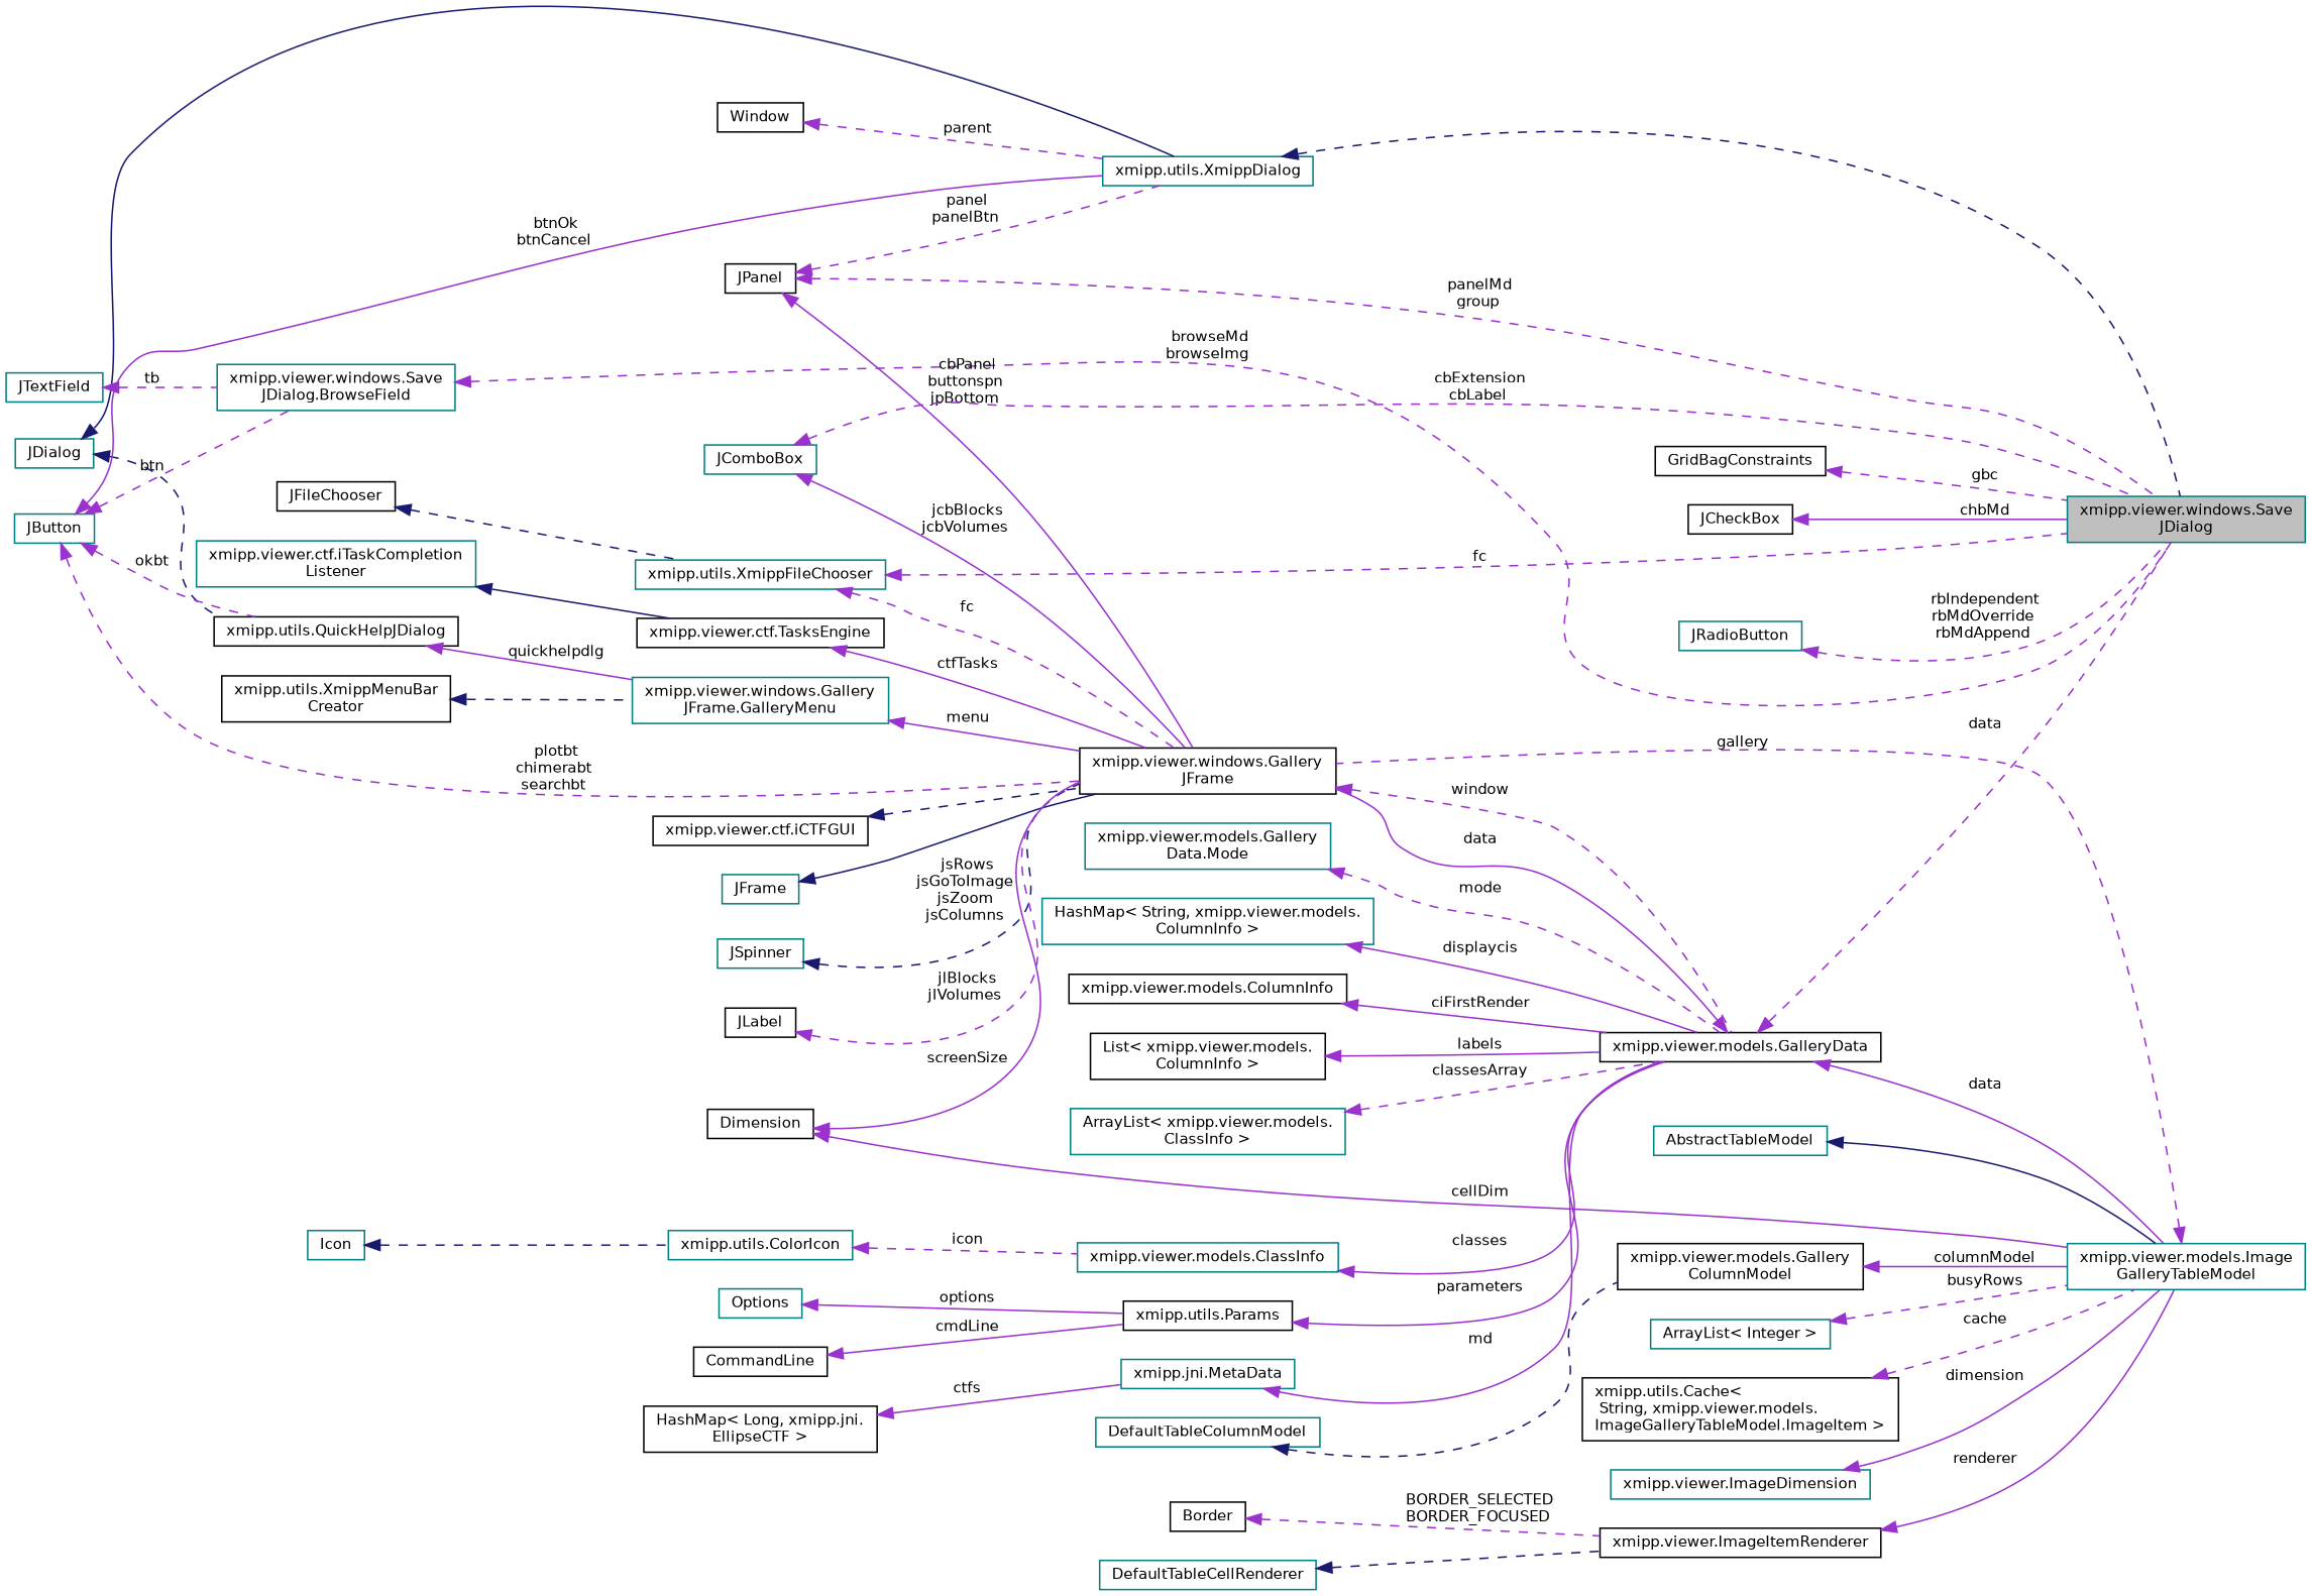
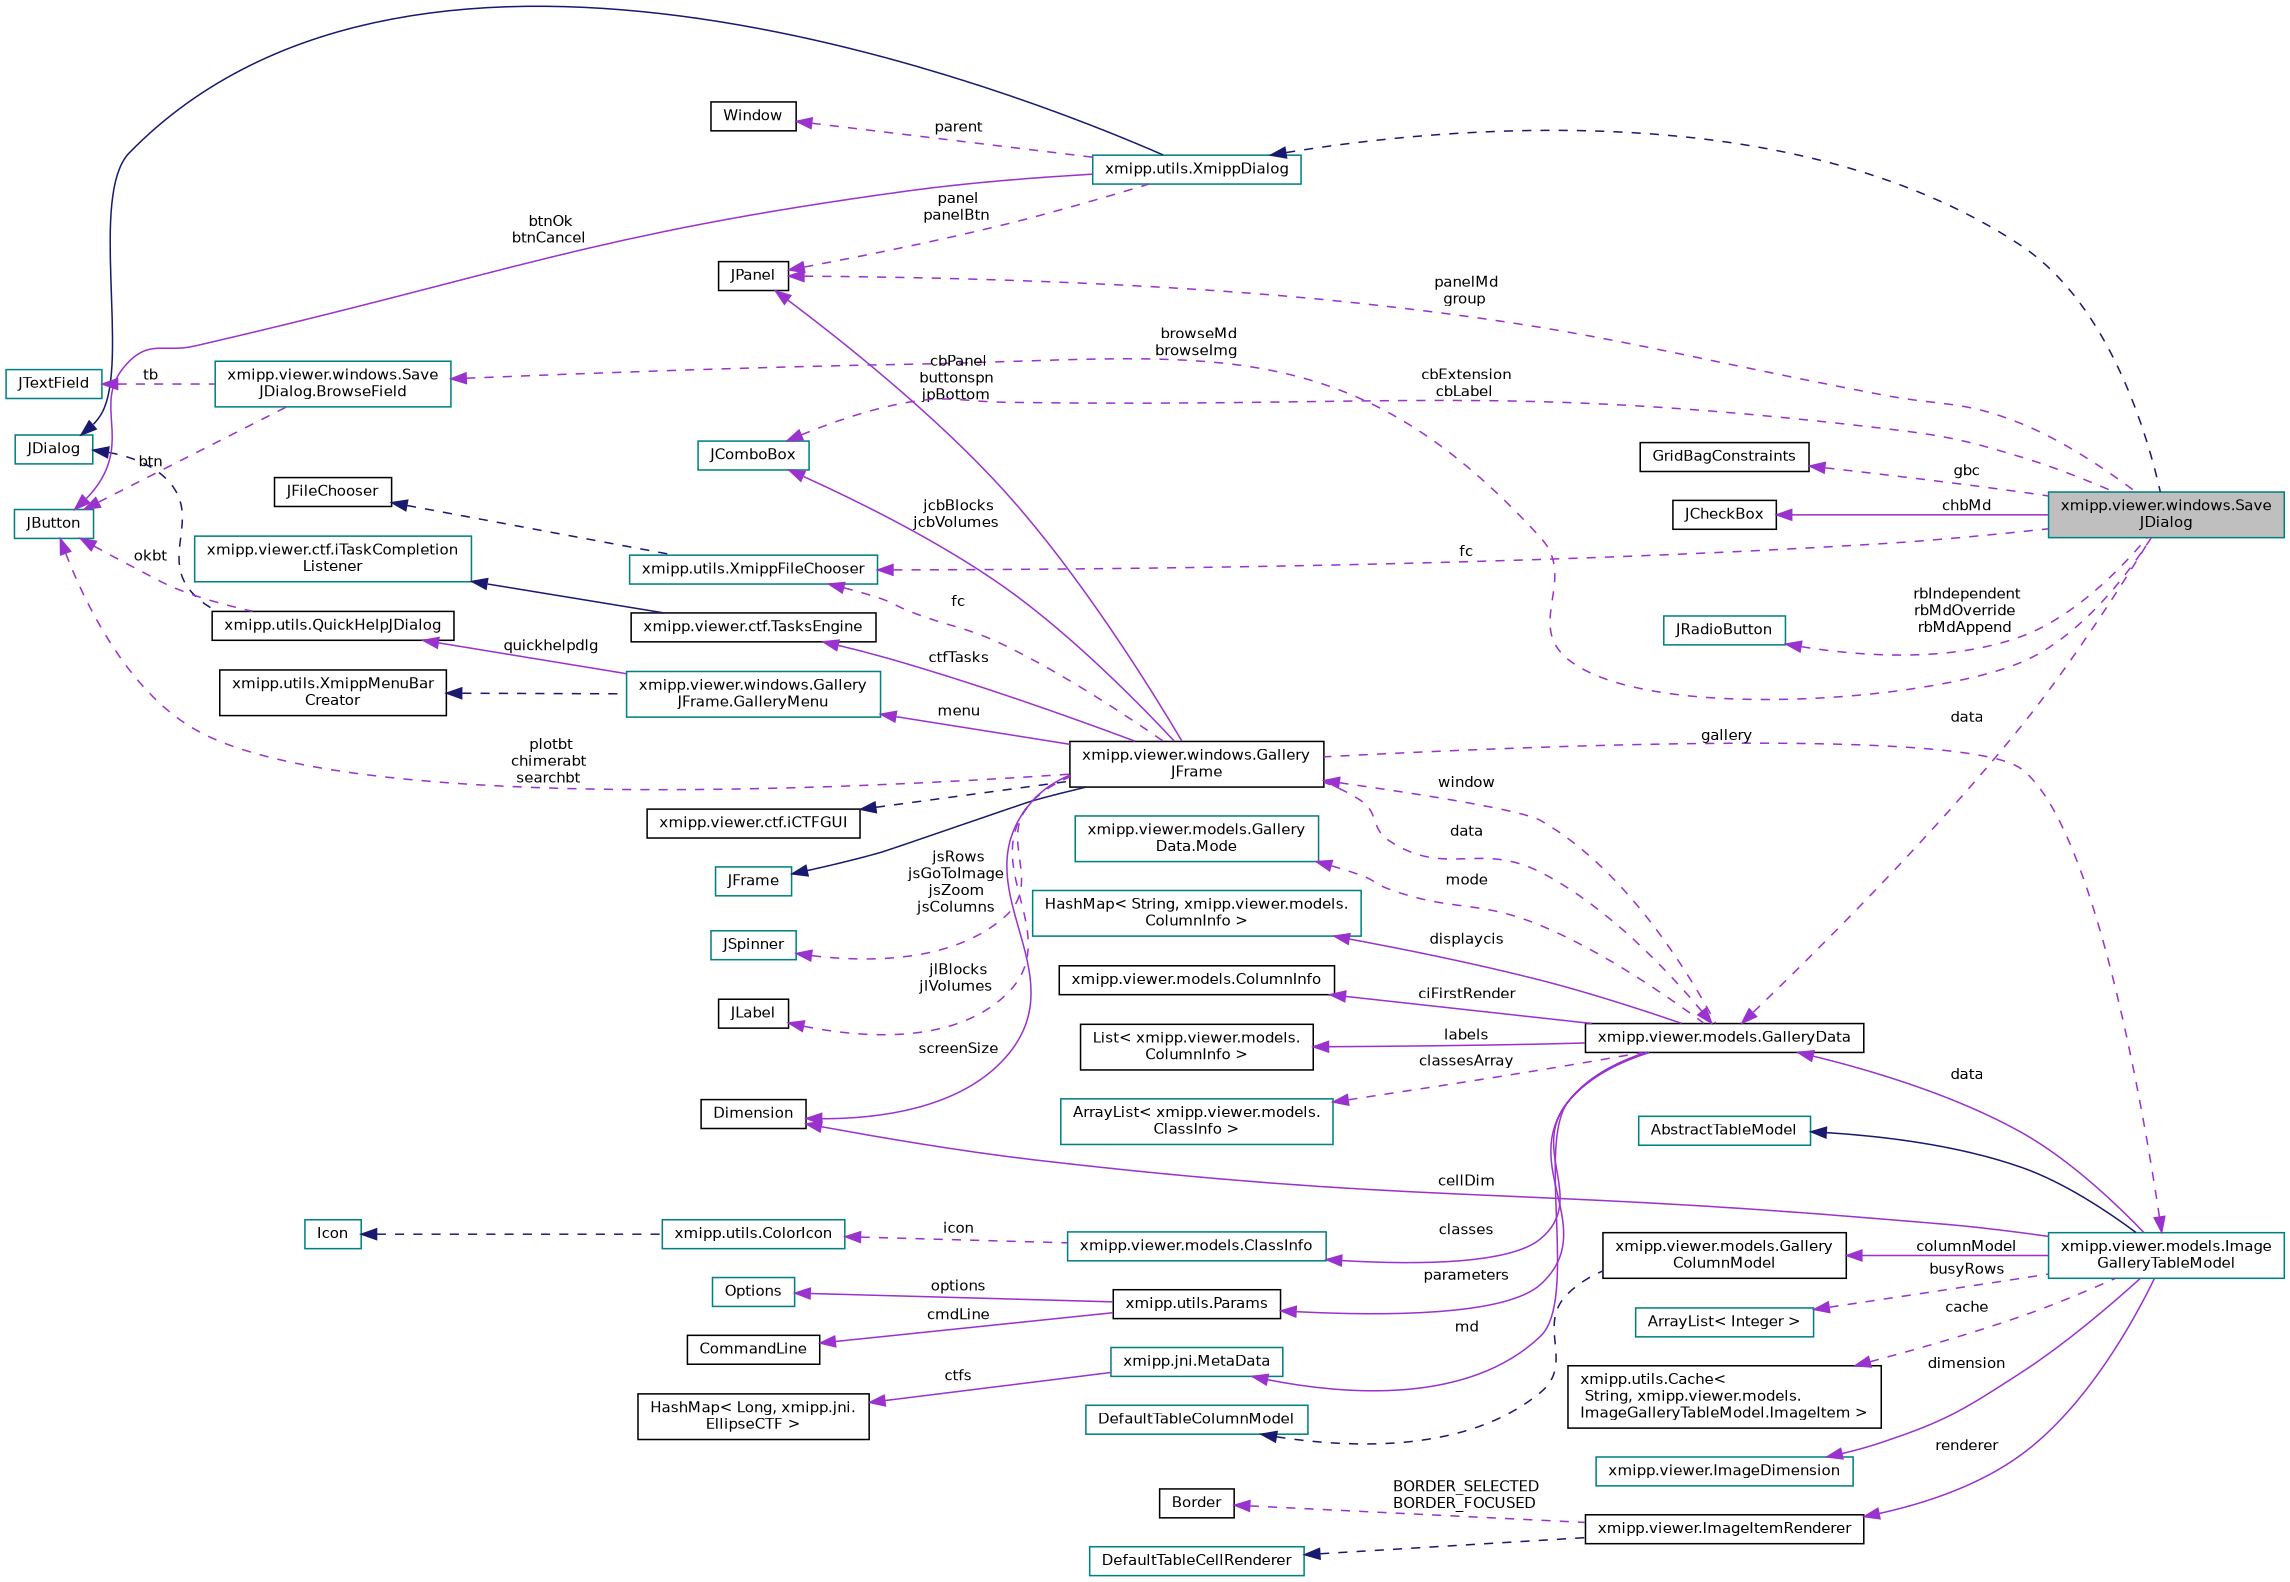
  digraph {
    rankdir=LR
    node [color=teal fillcolor=white fontname=Helvetica fontsize=10 shape=record style=filled]
    edge [color=darkorchid3 dir=back fontname=Helvetica fontsize=10 labelfontname=Helvetica labelfontsize=10 style=dashed]
    n1 [fillcolor=grey75 fontcolor=black height=0.2 label="xmipp.viewer.windows.Save\lJDialog" width=0.4]
    n2 [height=0.2 label="xmipp.utils.XmippDialog" width=0.4]
    n3 [height=0.2 label=JDialog width=0.4]
    n4 [color=black height=0.2 label="xmipp.utils.QuickHelpJDialog" width=0.4]
    n5 [height=0.2 label="xmipp.viewer.windows.Gallery\lJFrame.GalleryMenu" width=0.4]
    n6 [height=0.2 label=JButton width=0.4]
    n7 [height=0.2 label="xmipp.viewer.windows.Save\lJDialog.BrowseField" width=0.4]
    n8 [color=black height=0.2 label="xmipp.viewer.windows.Gallery\lJFrame" width=0.4]
    n9 [color=black height=0.2 label="xmipp.viewer.models.GalleryData" width=0.4]
    n10 [color=black height=0.2 label=Window width=0.4]
    n11 [color=black height=0.2 label=JPanel width=0.4]
    n12 [color=black height=0.2 label=GridBagConstraints width=0.4]
    n13 [color=black height=0.2 label=JCheckBox width=0.4]
    n14 [height=0.2 label="xmipp.utils.XmippFileChooser" width=0.4]
    n15 [color=black height=0.2 label=JFileChooser width=0.4]
    n16 [height=0.2 label=JComboBox width=0.4]
    n17 [height=0.2 label=JTextField width=0.4]
    n18 [height=0.2 label="xmipp.viewer.models.Image\lGalleryTableModel" width=0.4]
    n19 [height=0.2 label="HashMap\< String, xmipp.viewer.models.\lColumnInfo \>" width=0.4]
    n20 [height=0.2 label=JFrame width=0.4]
    n21 [color=black height=0.2 label="xmipp.viewer.ctf.iCTFGUI" width=0.4]
    n22 [height=0.2 label=JSpinner width=0.4]
    n23 [height=0.2 label=AbstractTableModel width=0.4]
    n24 [color=black height=0.2 label="xmipp.viewer.models.Gallery\lColumnModel" width=0.4]
    n25 [height=0.2 label=DefaultTableColumnModel width=0.4]
    n26 [color=black height=0.2 label="xmipp.utils.Cache\<\l String, xmipp.viewer.models.\lImageGalleryTableModel.ImageItem \>" width=0.4]
    n27 [height=0.2 label="xmipp.viewer.ImageDimension" width=0.4]
    n28 [color=black height=0.2 label="xmipp.viewer.ImageItemRenderer" width=0.4]
    n29 [height=0.2 label=DefaultTableCellRenderer width=0.4]
    n30 [color=black height=0.2 label=Border width=0.4]
    n31 [height=0.2 label="ArrayList\< Integer \>" width=0.4]
    n32 [color=black height=0.2 label=Dimension width=0.4]
    n33 [color=black height=0.2 label="xmipp.viewer.ctf.TasksEngine" width=0.4]
    n34 [height=0.2 label="xmipp.viewer.ctf.iTaskCompletion\lListener" width=0.4]
    n35 [color=black height=0.2 label=JLabel width=0.4]
    n36 [color=black height=0.2 label="xmipp.utils.XmippMenuBar\lCreator" width=0.4]
    n37 [color=black height=0.2 label="xmipp.viewer.models.ColumnInfo" width=0.4]
    n38 [color=black height=0.2 label="List\< xmipp.viewer.models.\lColumnInfo \>" width=0.4]
    n39 [height=0.2 label="xmipp.jni.MetaData" width=0.4]
    n40 [color=black height=0.2 label="HashMap\< Long, xmipp.jni.\lEllipseCTF \>" width=0.4]
    n41 [height=0.2 label="xmipp.viewer.models.ClassInfo" width=0.4]
    n42 [height=0.2 label="xmipp.utils.ColorIcon" width=0.4]
    n43 [height=0.2 label=Icon width=0.4]
    n44 [height=0.2 label="ArrayList\< xmipp.viewer.models.\lClassInfo \>" width=0.4]
    n45 [height=0.2 label="xmipp.viewer.models.Gallery\lData.Mode" width=0.4]
    n46 [color=black height=0.2 label="xmipp.utils.Params" width=0.4]
    n47 [height=0.2 label=Options width=0.4]
    n48 [color=black height=0.2 label=CommandLine width=0.4]
    n49 [height=0.2 label=JRadioButton width=0.4]
    n2 -> n1 [color=midnightblue]
    n3 -> n2 [color=midnightblue style=solid]
    n3 -> n4 [color=midnightblue]
    n4 -> n5 [label=" quickhelpdlg" style=solid]
    n5 -> n8 [label=" menu" style=solid]
    n6 -> n2 [label=" btnOk\nbtnCancel" style=solid]
    n6 -> n4 [label=" okbt"]
    n6 -> n7 [label=" btn"]
    n6 -> n8 [label=" plotbt\nchimerabt\nsearchbt"]
    n7 -> n1 [label=" browseMd\nbrowseImg"]
    n8 -> n9 [label=" window"]
    n9 -> n1 [label=" data"]
-   n9 -> n8 [label=" data" style=solid]
+   n9 -> n8 [label=" data"]
    n9 -> n18 [label=" data" style=solid]
    n10 -> n2 [label=" parent"]
    n11 -> n1 [label=" panelMd\ngroup"]
    n11 -> n2 [label=" panel\npanelBtn"]
    n11 -> n8 [label=" cbPanel\nbuttonspn\njpBottom" style=solid]
    n12 -> n1 [label=" gbc"]
    n13 -> n1 [label=" chbMd" style=solid]
    n14 -> n1 [label=" fc"]
    n14 -> n8 [label=" fc"]
    n15 -> n14 [color=midnightblue]
    n16 -> n1 [label=" cbExtension\ncbLabel"]
    n16 -> n8 [label=" jcbBlocks\njcbVolumes" style=solid]
    n17 -> n7 [label=" tb"]
    n18 -> n8 [label=" gallery"]
    n19 -> n9 [label=" displaycis" style=solid]
    n20 -> n8 [color=midnightblue style=solid]
    n21 -> n8 [color=midnightblue]
-   n22 -> n8 [color=midnightblue label=" jsRows\njsGoToImage\njsZoom\njsColumns"]
+   n22 -> n8 [label=" jsRows\njsGoToImage\njsZoom\njsColumns"]
    n23 -> n18 [color=midnightblue style=solid]
    n24 -> n18 [label=" columnModel" style=solid]
    n25 -> n24 [color=midnightblue]
    n26 -> n18 [label=" cache"]
    n27 -> n18 [label=" dimension" style=solid]
    n28 -> n18 [label=" renderer" style=solid]
    n29 -> n28 [color=midnightblue]
    n30 -> n28 [label=" BORDER_SELECTED\nBORDER_FOCUSED"]
    n31 -> n18 [label=" busyRows"]
    n32 -> n8 [label=" screenSize" style=solid]
    n32 -> n18 [label=" cellDim" style=solid]
    n33 -> n8 [label=" ctfTasks" style=solid]
    n34 -> n33 [color=midnightblue style=solid]
    n35 -> n8 [label=" jlBlocks\njlVolumes"]
    n36 -> n5 [color=midnightblue]
    n37 -> n9 [label=" ciFirstRender" style=solid]
    n38 -> n9 [label=" labels" style=solid]
    n39 -> n9 [label=" md" style=solid]
    n40 -> n39 [label=" ctfs" style=solid]
    n41 -> n9 [label=" classes" style=solid]
    n42 -> n41 [label=" icon"]
    n43 -> n42 [color=midnightblue]
    n44 -> n9 [label=" classesArray"]
    n45 -> n9 [label=" mode"]
    n46 -> n9 [label=" parameters" style=solid]
    n47 -> n46 [label=" options" style=solid]
    n48 -> n46 [label=" cmdLine" style=solid]
    n49 -> n1 [label=" rbIndependent\nrbMdOverride\nrbMdAppend"]
  }
